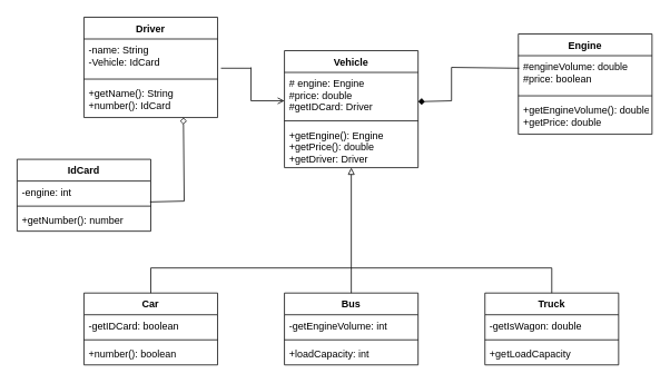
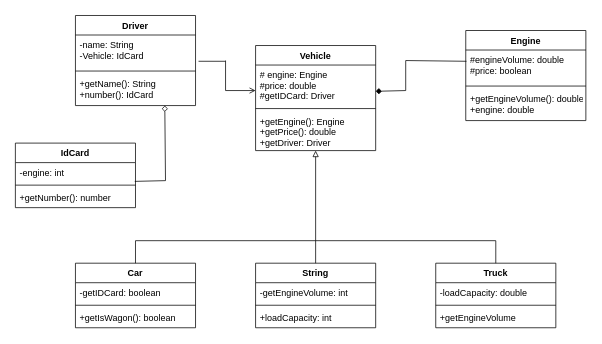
  <mxCell id="0" />
  <mxCell id="1" parent="0" />
  <mxCell id="2" value="Vehicle" style="swimlane;fontStyle=1;align=center;verticalAlign=top;childLayout=stackLayout;horizontal=1;startSize=26;horizontalStack=0;resizeParent=1;resizeParentMax=0;resizeLast=0;collapsible=1;marginBottom=0;" vertex="1" parent="1"><mxGeometry x="340" y="60" width="160" height="140" as="geometry" /></mxCell>
  <mxCell id="3" value="# engine: Engine&#10;#price: double&#10;#getIDCard: Driver" style="text;strokeColor=none;fillColor=none;align=left;verticalAlign=top;spacingLeft=4;spacingRight=4;overflow=hidden;rotatable=0;points=[[0,0.5],[1,0.5]];portConstraint=eastwest;" vertex="1" parent="2"><mxGeometry y="26" width="160" height="54" as="geometry" /></mxCell>
  <mxCell id="4" value="" style="line;strokeWidth=1;fillColor=none;align=left;verticalAlign=middle;spacingTop=-1;spacingLeft=3;spacingRight=3;rotatable=0;labelPosition=right;points=[];portConstraint=eastwest;" vertex="1" parent="2"><mxGeometry y="80" width="160" height="8" as="geometry" /></mxCell>
  <mxCell id="5" value="+getEngine(): Engine&#10;+getPrice(): double&#10;+getDriver: Driver" style="text;strokeColor=none;fillColor=none;align=left;verticalAlign=top;spacingLeft=4;spacingRight=4;overflow=hidden;rotatable=0;points=[[0,0.5],[1,0.5]];portConstraint=eastwest;" vertex="1" parent="2"><mxGeometry y="88" width="160" height="52" as="geometry" /></mxCell>
  <mxCell id="6" value="Car" style="swimlane;fontStyle=1;align=center;verticalAlign=top;childLayout=stackLayout;horizontal=1;startSize=26;horizontalStack=0;resizeParent=1;resizeParentMax=0;resizeLast=0;collapsible=1;marginBottom=0;" vertex="1" parent="1"><mxGeometry x="100" y="350" width="160" height="86" as="geometry"><mxRectangle x="60" y="480" width="100" height="26" as="alternateBounds" /></mxGeometry></mxCell>
  <mxCell id="7" value="-getIDCard: boolean" style="text;strokeColor=none;fillColor=none;align=left;verticalAlign=top;spacingLeft=4;spacingRight=4;overflow=hidden;rotatable=0;points=[[0,0.5],[1,0.5]];portConstraint=eastwest;" vertex="1" parent="6"><mxGeometry y="26" width="160" height="26" as="geometry" /></mxCell>
  <mxCell id="8" value="" style="line;strokeWidth=1;fillColor=none;align=left;verticalAlign=middle;spacingTop=-1;spacingLeft=3;spacingRight=3;rotatable=0;labelPosition=right;points=[];portConstraint=eastwest;" vertex="1" parent="6"><mxGeometry y="52" width="160" height="8" as="geometry" /></mxCell>
- <mxCell id="9" value="+number(): boolean" style="text;strokeColor=none;fillColor=none;align=left;verticalAlign=top;spacingLeft=4;spacingRight=4;overflow=hidden;rotatable=0;points=[[0,0.5],[1,0.5]];portConstraint=eastwest;" vertex="1" parent="6"><mxGeometry y="60" width="160" height="26" as="geometry" /></mxCell>
- <mxCell id="10" value="Bus" style="swimlane;fontStyle=1;align=center;verticalAlign=top;childLayout=stackLayout;horizontal=1;startSize=26;horizontalStack=0;resizeParent=1;resizeParentMax=0;resizeLast=0;collapsible=1;marginBottom=0;" vertex="1" parent="1"><mxGeometry x="340" y="350" width="160" height="86" as="geometry" /></mxCell>
+ <mxCell id="9" value="+getIsWagon(): boolean" style="text;strokeColor=none;fillColor=none;align=left;verticalAlign=top;spacingLeft=4;spacingRight=4;overflow=hidden;rotatable=0;points=[[0,0.5],[1,0.5]];portConstraint=eastwest;" vertex="1" parent="6"><mxGeometry y="60" width="160" height="26" as="geometry" /></mxCell>
+ <mxCell id="10" value="String" style="swimlane;fontStyle=1;align=center;verticalAlign=top;childLayout=stackLayout;horizontal=1;startSize=26;horizontalStack=0;resizeParent=1;resizeParentMax=0;resizeLast=0;collapsible=1;marginBottom=0;" vertex="1" parent="1"><mxGeometry x="340" y="350" width="160" height="86" as="geometry" /></mxCell>
  <mxCell id="11" value="-getEngineVolume: int" style="text;strokeColor=none;fillColor=none;align=left;verticalAlign=top;spacingLeft=4;spacingRight=4;overflow=hidden;rotatable=0;points=[[0,0.5],[1,0.5]];portConstraint=eastwest;" vertex="1" parent="10"><mxGeometry y="26" width="160" height="26" as="geometry" /></mxCell>
  <mxCell id="12" value="" style="line;strokeWidth=1;fillColor=none;align=left;verticalAlign=middle;spacingTop=-1;spacingLeft=3;spacingRight=3;rotatable=0;labelPosition=right;points=[];portConstraint=eastwest;" vertex="1" parent="10"><mxGeometry y="52" width="160" height="8" as="geometry" /></mxCell>
  <mxCell id="13" value="+loadCapacity: int" style="text;strokeColor=none;fillColor=none;align=left;verticalAlign=top;spacingLeft=4;spacingRight=4;overflow=hidden;rotatable=0;points=[[0,0.5],[1,0.5]];portConstraint=eastwest;" vertex="1" parent="10"><mxGeometry y="60" width="160" height="26" as="geometry" /></mxCell>
  <mxCell id="14" value="Truck" style="swimlane;fontStyle=1;align=center;verticalAlign=top;childLayout=stackLayout;horizontal=1;startSize=26;horizontalStack=0;resizeParent=1;resizeParentMax=0;resizeLast=0;collapsible=1;marginBottom=0;" vertex="1" parent="1"><mxGeometry x="580" y="350" width="160" height="86" as="geometry" /></mxCell>
- <mxCell id="15" value="-getIsWagon: double" style="text;strokeColor=none;fillColor=none;align=left;verticalAlign=top;spacingLeft=4;spacingRight=4;overflow=hidden;rotatable=0;points=[[0,0.5],[1,0.5]];portConstraint=eastwest;" vertex="1" parent="14"><mxGeometry y="26" width="160" height="26" as="geometry" /></mxCell>
+ <mxCell id="15" value="-loadCapacity: double" style="text;strokeColor=none;fillColor=none;align=left;verticalAlign=top;spacingLeft=4;spacingRight=4;overflow=hidden;rotatable=0;points=[[0,0.5],[1,0.5]];portConstraint=eastwest;" vertex="1" parent="14"><mxGeometry y="26" width="160" height="26" as="geometry" /></mxCell>
  <mxCell id="16" value="" style="line;strokeWidth=1;fillColor=none;align=left;verticalAlign=middle;spacingTop=-1;spacingLeft=3;spacingRight=3;rotatable=0;labelPosition=right;points=[];portConstraint=eastwest;" vertex="1" parent="14"><mxGeometry y="52" width="160" height="8" as="geometry" /></mxCell>
- <mxCell id="17" value="+getLoadCapacity" style="text;strokeColor=none;fillColor=none;align=left;verticalAlign=top;spacingLeft=4;spacingRight=4;overflow=hidden;rotatable=0;points=[[0,0.5],[1,0.5]];portConstraint=eastwest;" vertex="1" parent="14"><mxGeometry y="60" width="160" height="26" as="geometry" /></mxCell>
+ <mxCell id="17" value="+getEngineVolume" style="text;strokeColor=none;fillColor=none;align=left;verticalAlign=top;spacingLeft=4;spacingRight=4;overflow=hidden;rotatable=0;points=[[0,0.5],[1,0.5]];portConstraint=eastwest;" vertex="1" parent="14"><mxGeometry y="60" width="160" height="26" as="geometry" /></mxCell>
  <mxCell id="18" value="Engine" style="swimlane;fontStyle=1;align=center;verticalAlign=top;childLayout=stackLayout;horizontal=1;startSize=26;horizontalStack=0;resizeParent=1;resizeParentMax=0;resizeLast=0;collapsible=1;marginBottom=0;" vertex="1" parent="1"><mxGeometry x="620" y="40" width="160" height="120" as="geometry" /></mxCell>
  <mxCell id="19" value="#engineVolume: double&#10;#price: boolean&#10;" style="text;strokeColor=none;fillColor=none;align=left;verticalAlign=top;spacingLeft=4;spacingRight=4;overflow=hidden;rotatable=0;points=[[0,0.5],[1,0.5]];portConstraint=eastwest;" vertex="1" parent="18"><mxGeometry y="26" width="160" height="44" as="geometry" /></mxCell>
  <mxCell id="20" value="" style="line;strokeWidth=1;fillColor=none;align=left;verticalAlign=middle;spacingTop=-1;spacingLeft=3;spacingRight=3;rotatable=0;labelPosition=right;points=[];portConstraint=eastwest;" vertex="1" parent="18"><mxGeometry y="70" width="160" height="8" as="geometry" /></mxCell>
- <mxCell id="21" value="+getEngineVolume(): double&#10;+getPrice: double" style="text;strokeColor=none;fillColor=none;align=left;verticalAlign=top;spacingLeft=4;spacingRight=4;overflow=hidden;rotatable=0;points=[[0,0.5],[1,0.5]];portConstraint=eastwest;" vertex="1" parent="18"><mxGeometry y="78" width="160" height="42" as="geometry" /></mxCell>
+ <mxCell id="21" value="+getEngineVolume(): double&#10;+engine: double" style="text;strokeColor=none;fillColor=none;align=left;verticalAlign=top;spacingLeft=4;spacingRight=4;overflow=hidden;rotatable=0;points=[[0,0.5],[1,0.5]];portConstraint=eastwest;" vertex="1" parent="18"><mxGeometry y="78" width="160" height="42" as="geometry" /></mxCell>
  <mxCell id="22" value="IdCard" style="swimlane;fontStyle=1;align=center;verticalAlign=top;childLayout=stackLayout;horizontal=1;startSize=26;horizontalStack=0;resizeParent=1;resizeParentMax=0;resizeLast=0;collapsible=1;marginBottom=0;" vertex="1" parent="1"><mxGeometry y="190" width="160" height="86" as="geometry" x="20" /></mxCell>
  <mxCell id="23" value="-engine: int" style="text;strokeColor=none;fillColor=none;align=left;verticalAlign=top;spacingLeft=4;spacingRight=4;overflow=hidden;rotatable=0;points=[[0,0.5],[1,0.5]];portConstraint=eastwest;" vertex="1" parent="22"><mxGeometry y="26" width="160" height="26" as="geometry" /></mxCell>
  <mxCell id="24" value="" style="line;strokeWidth=1;fillColor=none;align=left;verticalAlign=middle;spacingTop=-1;spacingLeft=3;spacingRight=3;rotatable=0;labelPosition=right;points=[];portConstraint=eastwest;" vertex="1" parent="22"><mxGeometry y="52" width="160" height="8" as="geometry" /></mxCell>
  <mxCell id="25" value="+getNumber(): number" style="text;strokeColor=none;fillColor=none;align=left;verticalAlign=top;spacingLeft=4;spacingRight=4;overflow=hidden;rotatable=0;points=[[0,0.5],[1,0.5]];portConstraint=eastwest;" vertex="1" parent="22"><mxGeometry y="60" width="160" height="26" as="geometry" /></mxCell>
  <mxCell id="26" value="Driver" style="swimlane;fontStyle=1;align=center;verticalAlign=top;childLayout=stackLayout;horizontal=1;startSize=26;horizontalStack=0;resizeParent=1;resizeParentMax=0;resizeLast=0;collapsible=1;marginBottom=0;" vertex="1" parent="1"><mxGeometry x="100" y="20" width="160" height="120" as="geometry" /></mxCell>
  <mxCell id="27" value="-name: String&#10;-Vehicle: IdCard" style="text;strokeColor=none;fillColor=none;align=left;verticalAlign=top;spacingLeft=4;spacingRight=4;overflow=hidden;rotatable=0;points=[[0,0.5],[1,0.5]];portConstraint=eastwest;" vertex="1" parent="26"><mxGeometry y="26" width="160" height="44" as="geometry" /></mxCell>
  <mxCell id="28" value="" style="line;strokeWidth=1;fillColor=none;align=left;verticalAlign=middle;spacingTop=-1;spacingLeft=3;spacingRight=3;rotatable=0;labelPosition=right;points=[];portConstraint=eastwest;" vertex="1" parent="26"><mxGeometry y="70" width="160" height="8" as="geometry" /></mxCell>
  <mxCell id="29" value="+getName(): String&#10;+number(): IdCard" style="text;strokeColor=none;fillColor=none;align=left;verticalAlign=top;spacingLeft=4;spacingRight=4;overflow=hidden;rotatable=0;points=[[0,0.5],[1,0.5]];portConstraint=eastwest;" vertex="1" parent="26"><mxGeometry y="78" width="160" height="42" as="geometry" /></mxCell>
  <mxCell id="30" value="" style="endArrow=none;html=1;" edge="1" parent="1"><mxGeometry width="50" height="50" relative="1" as="geometry"><mxPoint x="420" y="320" as="sourcePoint" /><mxPoint x="420" y="350" as="targetPoint" /></mxGeometry></mxCell>
  <mxCell id="31" value="" style="endArrow=none;html=1;" edge="1" parent="1"><mxGeometry width="50" height="50" relative="1" as="geometry"><mxPoint x="180" y="350" as="sourcePoint" /><mxPoint x="180" y="320" as="targetPoint" /></mxGeometry></mxCell>
  <mxCell id="32" value="" style="endArrow=none;html=1;" edge="1" parent="1"><mxGeometry width="50" height="50" relative="1" as="geometry"><mxPoint x="660" y="350" as="sourcePoint" /><mxPoint x="660" y="320" as="targetPoint" /></mxGeometry></mxCell>
  <mxCell id="33" value="" style="endArrow=none;html=1;" edge="1" parent="1"><mxGeometry width="50" height="50" relative="1" as="geometry"><mxPoint x="180" y="320" as="sourcePoint" /><mxPoint x="660" y="320" as="targetPoint" /><Array as="points" /></mxGeometry></mxCell>
  <mxCell id="34" value="" style="endArrow=block;html=1;endFill=0;" edge="1" parent="1"><mxGeometry width="50" height="50" relative="1" as="geometry"><mxPoint x="420" y="320" as="sourcePoint" /><mxPoint x="420" y="200" as="targetPoint" /></mxGeometry></mxCell>
  <mxCell id="35" value="" style="endArrow=none;html=1;entryX=0.006;entryY=0.341;entryDx=0;entryDy=0;entryPerimeter=0;" edge="1" parent="1" target="19"><mxGeometry width="50" height="50" relative="1" as="geometry"><mxPoint x="540" y="80" as="sourcePoint" /><mxPoint x="620" y="78" as="targetPoint" /></mxGeometry></mxCell>
  <mxCell id="36" value="" style="endArrow=none;html=1;" edge="1" parent="1"><mxGeometry width="50" height="50" relative="1" as="geometry"><mxPoint x="540" y="120" as="sourcePoint" /><mxPoint x="540" y="80" as="targetPoint" /></mxGeometry></mxCell>
  <mxCell id="37" value="" style="endArrow=diamond;html=1;endFill=1;" edge="1" parent="1"><mxGeometry width="50" height="50" relative="1" as="geometry"><mxPoint x="540" y="120" as="sourcePoint" /><mxPoint x="500" y="121" as="targetPoint" /></mxGeometry></mxCell>
  <mxCell id="38" value="" style="endArrow=none;html=1;entryX=1.025;entryY=0.795;entryDx=0;entryDy=0;entryPerimeter=0;" edge="1" parent="1" target="27"><mxGeometry width="50" height="50" relative="1" as="geometry"><mxPoint x="300" y="81" as="sourcePoint" /><mxPoint x="480" y="130" as="targetPoint" /></mxGeometry></mxCell>
  <mxCell id="39" value="" style="endArrow=none;html=1;" edge="1" parent="1"><mxGeometry width="50" height="50" relative="1" as="geometry"><mxPoint x="300" y="120" as="sourcePoint" /><mxPoint x="300" y="80" as="targetPoint" /></mxGeometry></mxCell>
  <mxCell id="40" value="" style="endArrow=open;html=1;endFill=0;" edge="1" parent="1"><mxGeometry width="50" height="50" relative="1" as="geometry"><mxPoint x="300" y="120" as="sourcePoint" /><mxPoint x="340" y="120" as="targetPoint" /></mxGeometry></mxCell>
  <mxCell id="41" value="" style="endArrow=none;html=1;exitX=0.994;exitY=0.962;exitDx=0;exitDy=0;exitPerimeter=0;" edge="1" parent="1" source="23"><mxGeometry width="50" height="50" relative="1" as="geometry"><mxPoint x="430" y="180" as="sourcePoint" /><mxPoint x="220" y="240" as="targetPoint" /></mxGeometry></mxCell>
  <mxCell id="42" value="" style="endArrow=diamond;html=1;endFill=0;entryX=0.744;entryY=1;entryDx=0;entryDy=0;entryPerimeter=0;startSize=17;" edge="1" parent="1" target="29"><mxGeometry width="50" height="50" relative="1" as="geometry"><mxPoint x="220" y="240" as="sourcePoint" /><mxPoint x="480" y="130" as="targetPoint" /></mxGeometry></mxCell>
